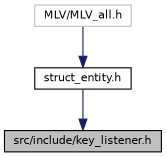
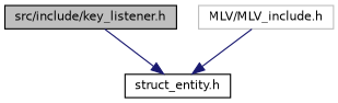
  digraph {
    node [color=black fillcolor=white fontname=Helvetica fontsize=10 shape=record style=filled]
    edge [color=midnightblue fontname=Helvetica fontsize=10 labelfontname=Helvetica labelfontsize=10 style=solid]
    n1 [fillcolor=grey75 fontcolor=black height=0.2 label="src/include/key_listener.h" width=0.4]
    n2 [height=0.2 label="struct_entity.h" width=0.4]
-   n3 [color=grey75 height=0.2 label="MLV/MLV_all.h" width=0.4]
-   n2 -> n1
+   n3 [color=grey75 height=0.2 label="MLV/MLV_include.h" width=0.4]
+   n1 -> n2
    n3 -> n2
  }
